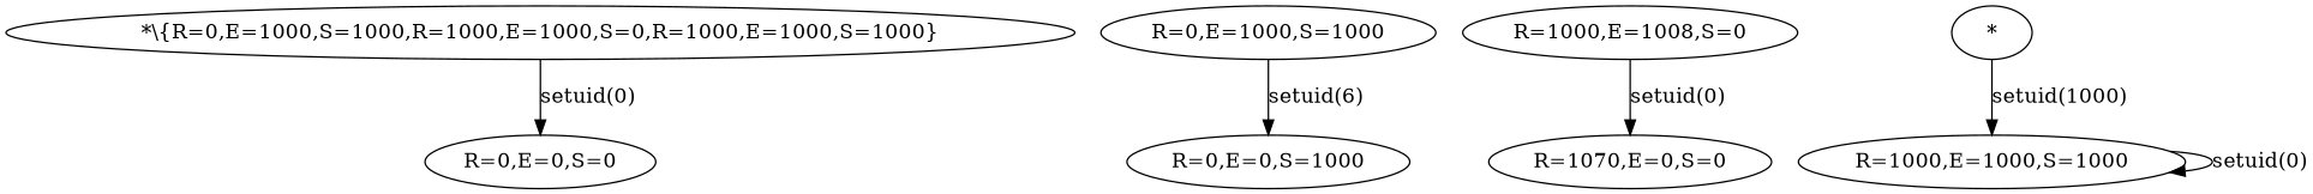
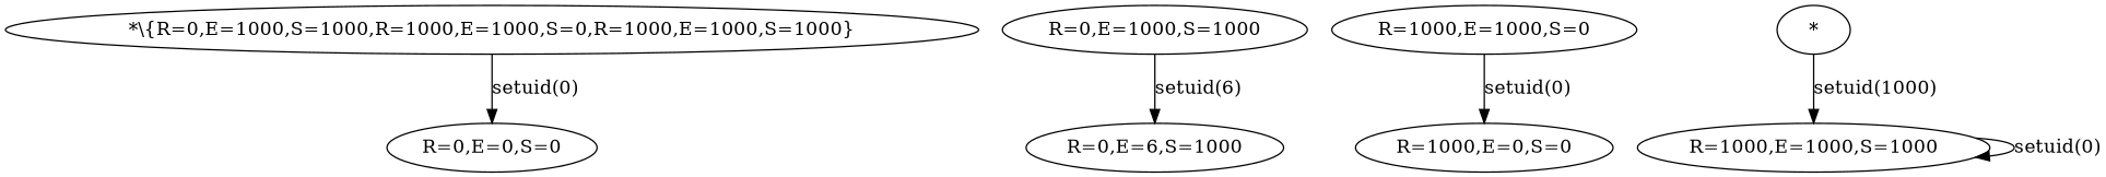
  digraph {
    "*\\{R=0,E=1000,S=1000,R=1000,E=1000,S=0,R=1000,E=1000,S=1000}"
    "R=0,E=0,S=0"
    "R=0,E=1000,S=1000"
-   "R=0,E=0,S=1000"
-   "R=1000,E=1000,S=0" [label="R=1000,E=1008,S=0"]
-   "R=1000,E=0,S=0" [label="R=1070,E=0,S=0"]
+   "R=0,E=0,S=1000" [label="R=0,E=6,S=1000"]
+   "R=1000,E=1000,S=0"
+   "R=1000,E=0,S=0"
    "*"
    "R=1000,E=1000,S=1000"
    "*\\{R=0,E=1000,S=1000,R=1000,E=1000,S=0,R=1000,E=1000,S=1000}" -> "R=0,E=0,S=0" [label="setuid(0)"]
    "R=0,E=1000,S=1000" -> "R=0,E=0,S=1000" [label="setuid(6)"]
    "R=1000,E=1000,S=0" -> "R=1000,E=0,S=0" [label="setuid(0)"]
    "*" -> "R=1000,E=1000,S=1000" [label="setuid(1000)"]
    "R=1000,E=1000,S=1000" -> "R=1000,E=1000,S=1000" [label="setuid(0)"]
  }
